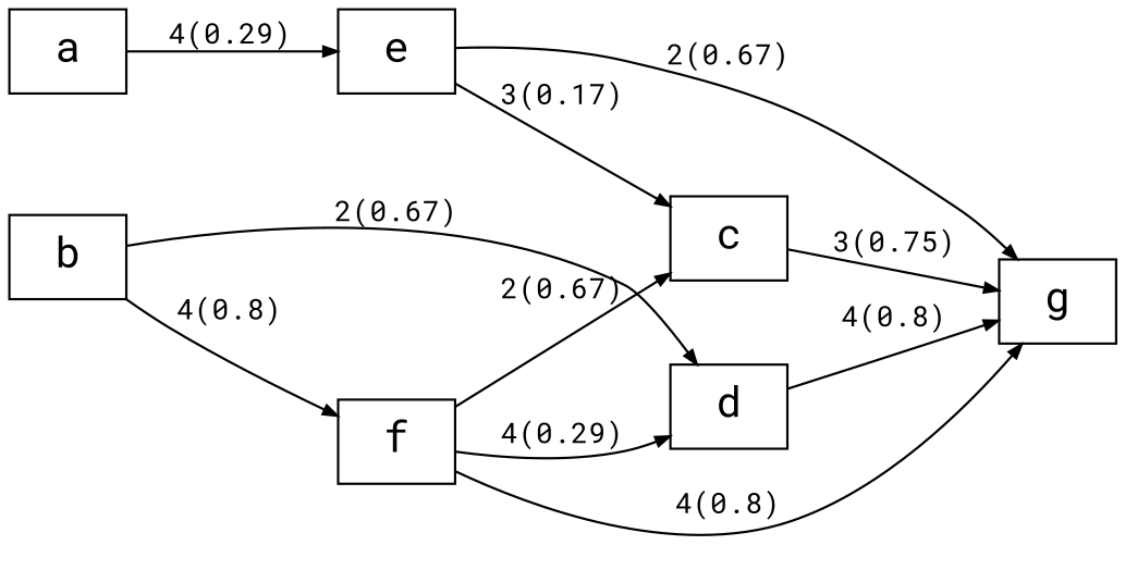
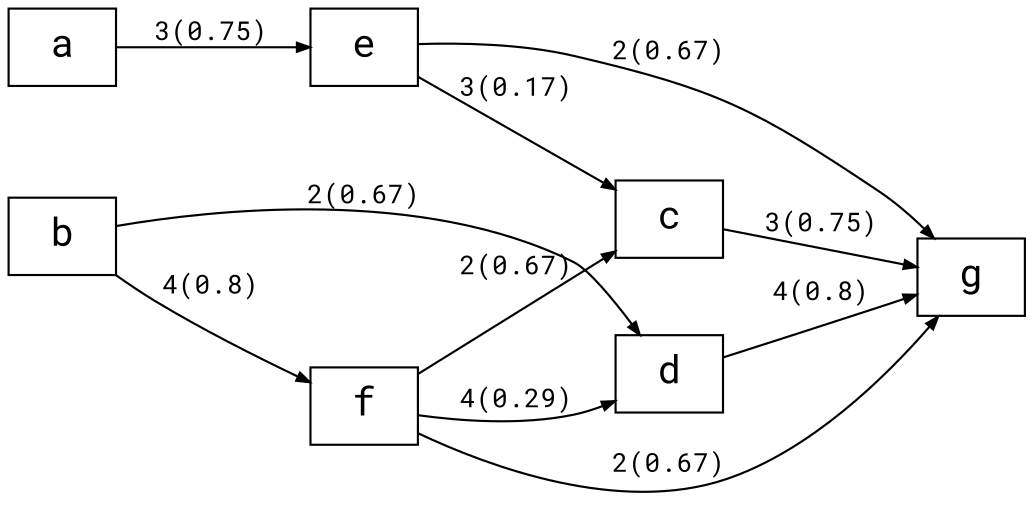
  digraph {
    fontname="Roboto Mono"
    height=10
    nodesep=0.5
    rankdir=LR
    width=18
    node [fixedsize=false fontname="Roboto Mono" fontsize=18 ordering=in shape=rectangle]
    edge [arrowsize=0.6 fontname="Roboto Mono" fontsize=12 forcelabels=true]
    a [width=0.7]
    e [width=0.7]
    c [width=0.7]
    g [width=0.7]
    b [width=0.7]
    d [width=0.7]
    f [width=0.7]
-   a -> e [label="4(0.29)"]
+   a -> e [label="3(0.75)"]
    e -> c [label="3(0.17)"]
    e -> g [label="2(0.67)"]
    c -> g [label="3(0.75)"]
    b -> d [label="2(0.67)"]
    b -> f [label="4(0.8)"]
    d -> g [label="4(0.8)"]
    f -> c [label="2(0.67)"]
-   f -> g [label="4(0.8)"]
+   f -> g [label="2(0.67)"]
    f -> d [label="4(0.29)"]
  }
